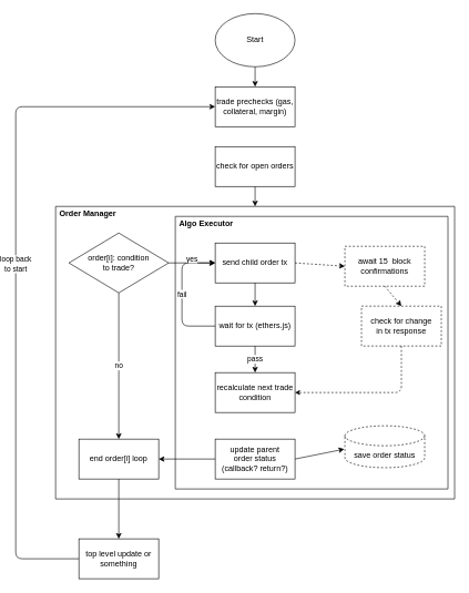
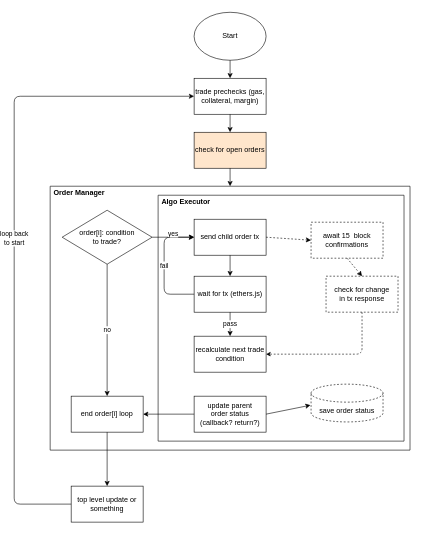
  <mxCell id="0" />
  <mxCell id="1" parent="0" />
  <mxCell id="2" value="Start" style="ellipse;whiteSpace=wrap;html=1;" parent="1" vertex="1"><mxGeometry x="320" y="20" width="120" height="80" as="geometry" /></mxCell>
- <mxCell id="3" value="check for open orders" style="rounded=0;whiteSpace=wrap;html=1;" parent="1" vertex="1"><mxGeometry x="320" y="220" width="120" height="60" as="geometry" /></mxCell>
+ <mxCell id="3" value="check for open orders" style="rounded=0;whiteSpace=wrap;html=1;fillColor=#ffe6cc;" parent="1" vertex="1"><mxGeometry x="320" y="220" width="120" height="60" as="geometry" /></mxCell>
  <mxCell id="4" value="Order Manager" style="swimlane;startSize=0;align=left;spacingTop=19;glass=0;spacingLeft=4;" parent="1" vertex="1"><mxGeometry x="80" y="310" width="600" height="440" as="geometry" /></mxCell>
  <mxCell id="5" value="order[i]: condition &lt;br&gt;to trade?" style="rhombus;whiteSpace=wrap;html=1;" parent="4" vertex="1"><mxGeometry x="20" y="40" width="150" height="90" as="geometry" /></mxCell>
  <mxCell id="6" value="end order[i] loop" style="rounded=0;whiteSpace=wrap;html=1;glass=0;align=center;" parent="4" vertex="1"><mxGeometry x="35" y="350" width="120" height="60" as="geometry" /></mxCell>
  <mxCell id="7" value="no" style="endArrow=classic;html=1;entryX=0.5;entryY=0;entryDx=0;entryDy=0;exitX=0.5;exitY=1;exitDx=0;exitDy=0;" parent="4" source="5" target="6" edge="1"><mxGeometry width="50" height="50" relative="1" as="geometry"><mxPoint x="280" y="180" as="sourcePoint" /><mxPoint x="330" y="130" as="targetPoint" /></mxGeometry></mxCell>
  <mxCell id="8" value="recalculate next trade condition" style="rounded=0;whiteSpace=wrap;html=1;glass=0;align=center;" vertex="1" parent="4"><mxGeometry x="240" y="250" width="120" height="60" as="geometry" /></mxCell>
  <mxCell id="9" value="update parent &lt;br&gt;order status (callback? return?)" style="rounded=0;whiteSpace=wrap;html=1;glass=0;align=center;" vertex="1" parent="4"><mxGeometry x="240" y="350" width="120" height="60" as="geometry" /></mxCell>
  <mxCell id="10" value="save order status" style="shape=cylinder3;whiteSpace=wrap;html=1;boundedLbl=1;backgroundOutline=1;size=15;glass=0;align=center;dashed=1;" vertex="1" parent="4"><mxGeometry x="435" y="330" width="120" height="63" as="geometry" /></mxCell>
  <mxCell id="11" value="" style="endArrow=classic;html=1;entryX=1;entryY=0.5;entryDx=0;entryDy=0;exitX=0;exitY=0.5;exitDx=0;exitDy=0;" edge="1" parent="4" source="9" target="6"><mxGeometry width="50" height="50" relative="1" as="geometry"><mxPoint x="280" y="330" as="sourcePoint" /><mxPoint x="330" y="280" as="targetPoint" /></mxGeometry></mxCell>
  <mxCell id="12" value="" style="endArrow=classic;html=1;entryX=-0.008;entryY=0.557;entryDx=0;entryDy=0;entryPerimeter=0;exitX=1;exitY=0.5;exitDx=0;exitDy=0;" edge="1" parent="4" source="9" target="10"><mxGeometry width="50" height="50" relative="1" as="geometry"><mxPoint x="280" y="330" as="sourcePoint" /><mxPoint x="330" y="280" as="targetPoint" /></mxGeometry></mxCell>
  <mxCell id="13" value="" style="endArrow=classic;html=1;entryX=0.5;entryY=0;entryDx=0;entryDy=0;exitX=0.5;exitY=1;exitDx=0;exitDy=0;" parent="1" source="3" target="4" edge="1"><mxGeometry width="50" height="50" relative="1" as="geometry"><mxPoint x="360" y="500" as="sourcePoint" /><mxPoint x="410" y="450" as="targetPoint" /></mxGeometry></mxCell>
  <mxCell id="14" value="trade prechecks (gas, collateral, margin)" style="rounded=0;whiteSpace=wrap;html=1;" parent="1" vertex="1"><mxGeometry x="320" y="130" width="120" height="60" as="geometry" /></mxCell>
+ <mxCell id="15" value="" style="endArrow=classic;html=1;entryX=0.5;entryY=0;entryDx=0;entryDy=0;exitX=0.5;exitY=1;exitDx=0;exitDy=0;" parent="1" source="14" target="3" edge="1"><mxGeometry width="50" height="50" relative="1" as="geometry"><mxPoint x="360" y="400" as="sourcePoint" /><mxPoint x="410" y="350" as="targetPoint" /></mxGeometry></mxCell>
  <mxCell id="16" value="" style="endArrow=classic;html=1;entryX=0.5;entryY=0;entryDx=0;entryDy=0;exitX=0.5;exitY=1;exitDx=0;exitDy=0;" parent="1" source="2" target="14" edge="1"><mxGeometry width="50" height="50" relative="1" as="geometry"><mxPoint x="360" y="400" as="sourcePoint" /><mxPoint x="410" y="350" as="targetPoint" /></mxGeometry></mxCell>
  <mxCell id="17" value="" style="endArrow=classic;html=1;exitX=0.5;exitY=1;exitDx=0;exitDy=0;entryX=0.5;entryY=0;entryDx=0;entryDy=0;" parent="1" source="6" target="18" edge="1"><mxGeometry width="50" height="50" relative="1" as="geometry"><mxPoint x="360" y="680" as="sourcePoint" /><mxPoint x="175" y="830" as="targetPoint" /></mxGeometry></mxCell>
  <mxCell id="18" value="top level update or something" style="rounded=0;whiteSpace=wrap;html=1;glass=0;align=center;" parent="1" vertex="1"><mxGeometry x="115" y="810" width="120" height="60" as="geometry" /></mxCell>
  <mxCell id="19" value="loop back&lt;br&gt;to start" style="endArrow=classic;html=1;entryX=0;entryY=0.5;entryDx=0;entryDy=0;exitX=0;exitY=0.5;exitDx=0;exitDy=0;edgeStyle=orthogonalEdgeStyle;" parent="1" source="18" target="14" edge="1"><mxGeometry width="50" height="50" relative="1" as="geometry"><mxPoint x="360" y="550" as="sourcePoint" /><mxPoint x="230" y="190" as="targetPoint" /><Array as="points"><mxPoint x="20" y="840" /><mxPoint x="20" y="160" /></Array></mxGeometry></mxCell>
  <mxCell id="20" value="Algo Executor" style="swimlane;startSize=0;align=left;spacingLeft=4;spacingTop=19;" vertex="1" parent="1"><mxGeometry x="260" y="325" width="410" height="410" as="geometry" /></mxCell>
  <mxCell id="21" value="send child order tx" style="rounded=0;whiteSpace=wrap;html=1;glass=0;align=center;" vertex="1" parent="20"><mxGeometry x="60" y="40" width="120" height="60" as="geometry" /></mxCell>
  <mxCell id="22" value="wait for tx (ethers.js)" style="rounded=0;whiteSpace=wrap;html=1;glass=0;align=center;" vertex="1" parent="20"><mxGeometry x="60" y="135" width="120" height="60" as="geometry" /></mxCell>
  <mxCell id="23" value="await 15&amp;nbsp; block confirmations" style="rounded=0;whiteSpace=wrap;html=1;glass=0;align=center;dashed=1;" vertex="1" parent="20"><mxGeometry x="255" y="45" width="120" height="60" as="geometry" /></mxCell>
  <mxCell id="24" value="" style="endArrow=classic;html=1;entryX=0;entryY=0.5;entryDx=0;entryDy=0;exitX=1;exitY=0.5;exitDx=0;exitDy=0;dashed=1;" edge="1" parent="20" source="21" target="23"><mxGeometry width="50" height="50" relative="1" as="geometry"><mxPoint x="70" y="-225" as="sourcePoint" /><mxPoint x="120" y="-275" as="targetPoint" /></mxGeometry></mxCell>
  <mxCell id="25" value="" style="endArrow=classic;html=1;exitX=0.5;exitY=1;exitDx=0;exitDy=0;entryX=0.5;entryY=0;entryDx=0;entryDy=0;" edge="1" parent="20" source="21" target="22"><mxGeometry width="50" height="50" relative="1" as="geometry"><mxPoint x="-20" y="-135" as="sourcePoint" /><mxPoint x="110" y="-155" as="targetPoint" /></mxGeometry></mxCell>
  <mxCell id="26" value="check for change &lt;br&gt;in tx response" style="rounded=0;whiteSpace=wrap;html=1;glass=0;align=center;dashed=1;" vertex="1" parent="20"><mxGeometry x="280" y="135" width="120" height="60" as="geometry" /></mxCell>
  <mxCell id="27" value="" style="endArrow=classic;html=1;entryX=0.5;entryY=0;entryDx=0;entryDy=0;exitX=0.5;exitY=1;exitDx=0;exitDy=0;dashed=1;" edge="1" parent="20" source="23" target="26"><mxGeometry width="50" height="50" relative="1" as="geometry"><mxPoint x="-20" y="-135" as="sourcePoint" /><mxPoint x="30" y="-185" as="targetPoint" /></mxGeometry></mxCell>
  <mxCell id="28" value="fail" style="endArrow=classic;html=1;entryX=0;entryY=0.5;entryDx=0;entryDy=0;exitX=0;exitY=0.5;exitDx=0;exitDy=0;edgeStyle=orthogonalEdgeStyle;" edge="1" parent="20" source="22" target="21"><mxGeometry width="50" height="50" relative="1" as="geometry"><mxPoint x="-140" y="-150" as="sourcePoint" /><mxPoint x="-90" y="-200" as="targetPoint" /><Array as="points"><mxPoint x="10" y="165" /><mxPoint x="10" y="70" /></Array></mxGeometry></mxCell>
  <mxCell id="29" value="yes" style="endArrow=classic;html=1;exitX=1;exitY=0.5;exitDx=0;exitDy=0;entryX=0;entryY=0.5;entryDx=0;entryDy=0;spacingTop=-12;" parent="1" source="5" target="21" edge="1"><mxGeometry width="50" height="50" relative="1" as="geometry"><mxPoint x="360" y="490" as="sourcePoint" /><mxPoint x="320" y="395" as="targetPoint" /></mxGeometry></mxCell>
  <mxCell id="30" value="pass" style="endArrow=classic;html=1;exitX=0.5;exitY=1;exitDx=0;exitDy=0;" edge="1" parent="1" source="22" target="8"><mxGeometry width="50" height="50" relative="1" as="geometry"><mxPoint x="240" y="190" as="sourcePoint" /><mxPoint x="380" y="560" as="targetPoint" /></mxGeometry></mxCell>
  <mxCell id="31" value="" style="endArrow=classic;html=1;endSize=5;entryX=1;entryY=0.5;entryDx=0;entryDy=0;exitX=0.5;exitY=1;exitDx=0;exitDy=0;edgeStyle=orthogonalEdgeStyle;dashed=1;" edge="1" parent="1" source="26" target="8"><mxGeometry width="50" height="50" relative="1" as="geometry"><mxPoint x="510" y="610" as="sourcePoint" /><mxPoint x="560" y="560" as="targetPoint" /></mxGeometry></mxCell>
